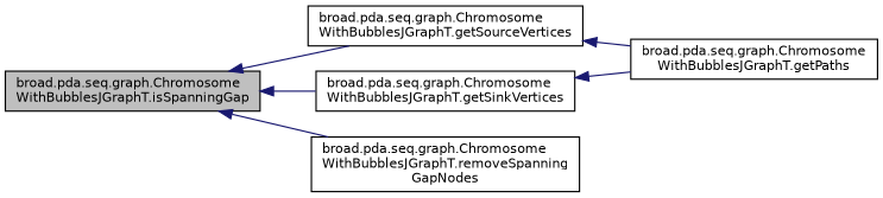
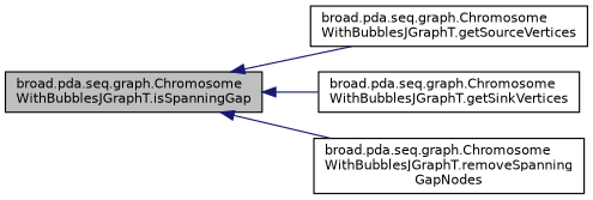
  digraph {
    rankdir=LR
    fontname="DejaVu Sans"
    node [color=black fillcolor=white fontname="DejaVu Sans" fontsize=10 shape=record style=filled]
    edge [color=midnightblue dir=back fontname="DejaVu Sans" fontsize=10 labelfontname=Helvetica labelfontsize=10 style=solid]
    n1 [fillcolor=grey75 fontcolor=black height=0.2 label="broad.pda.seq.graph.Chromosome\lWithBubblesJGraphT.isSpanningGap" width=0.4]
    n2 [height=0.2 label="broad.pda.seq.graph.Chromosome\lWithBubblesJGraphT.getSourceVertices" width=0.4]
    n3 [height=0.2 label="broad.pda.seq.graph.Chromosome\lWithBubblesJGraphT.getSinkVertices" width=0.4]
    n4 [height=0.2 label="broad.pda.seq.graph.Chromosome\lWithBubblesJGraphT.removeSpanning\lGapNodes" width=0.4]
-   n5 [height=0.2 label="broad.pda.seq.graph.Chromosome\lWithBubblesJGraphT.getPaths" width=0.4]
    n1 -> n2
    n1 -> n3
    n1 -> n4
-   n2 -> n5
-   n3 -> n5
  }
